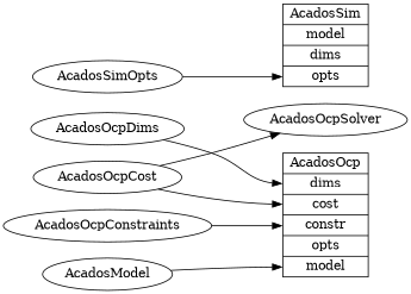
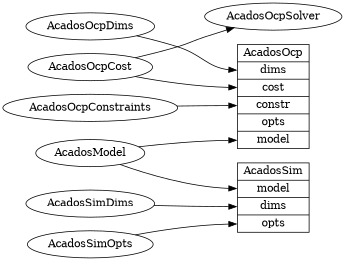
  digraph {
    rankdir=LR
    edge [headport=model]
    n1 [label=AcadosOcpSolver]
    n2 [label="<class> AcadosOcp | <dims> dims | <cost> cost | <constr> constr | <opts> opts | <model> model" shape=record]
    n3 [label=AcadosModel]
    n4 [label="<class> AcadosSim | <model> model| <dims> dims | <opts> opts" shape=record]
    n5 [label=AcadosOcpDims]
    n6 [label=AcadosOcpCost]
    n7 [label=AcadosOcpConstraints]
+   n8 [label=AcadosSimDims]
    n9 [label=AcadosSimOpts]
    n3 -> n2
+   n3 -> n4
    n5 -> n2 [headport=dims]
    n6 -> n1
    n6 -> n2 [headport=cost]
    n7 -> n2 [headport=constr]
+   n8 -> n4 [headport=dims]
    n9 -> n4 [headport=opts]
  }
